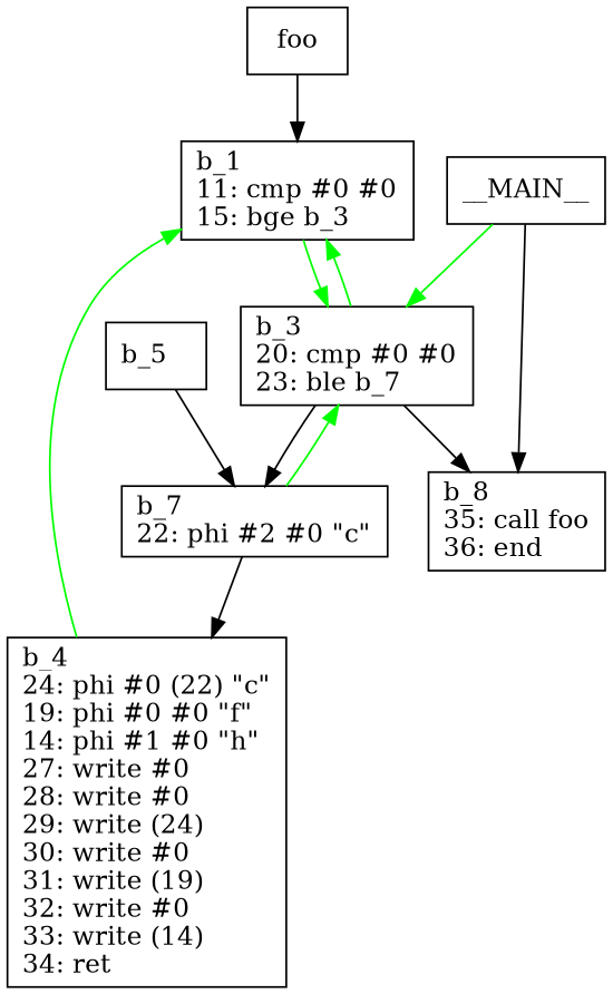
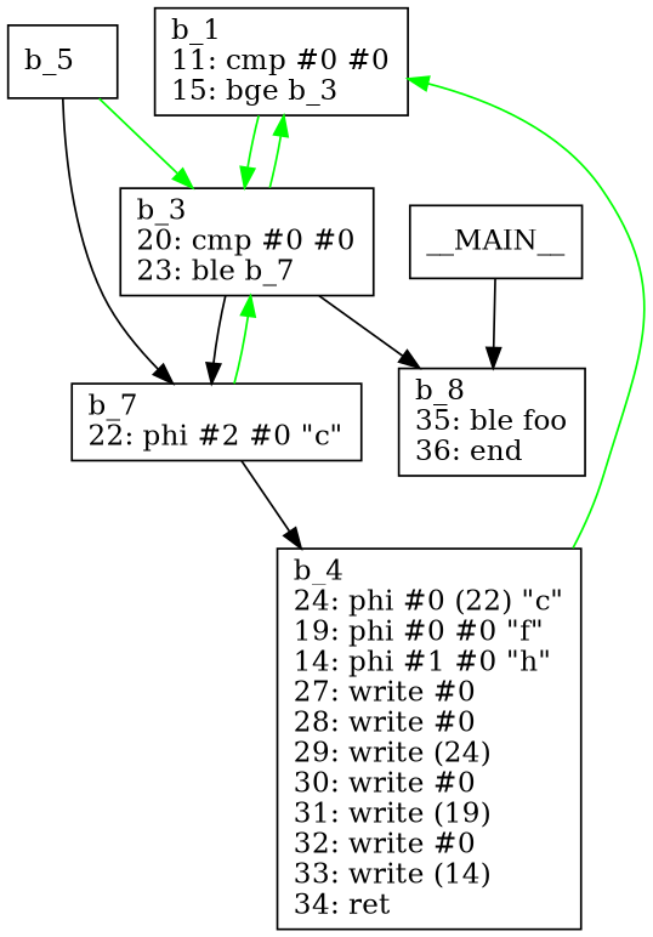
  digraph {
    node [shape=box]
    n1 [label="b_1\l11: cmp #0 #0\l15: bge b_3\l"]
    n2 [label="b_3\l20: cmp #0 #0\l23: ble b_7\l"]
-   foo
    n4 [label="b_7\l22: phi #2 #0 \"c\"\l"]
-   n5 [label="b_8\l35: call foo\l36: end\l"]
+   n5 [label="b_8\l35: ble foo\l36: end\l"]
    n6 [label="b_4\l24: phi #0 (22) \"c\"\l19: phi #0 #0 \"f\"\l14: phi #1 #0 \"h\"\l27: write #0\l28: write #0\l29: write (24)\l30: write #0\l31: write (19)\l32: write #0\l33: write (14)\l34: ret \l"]
    n7 [label="b_5\l"]
    __MAIN__
    n1 -> n2 [color=green]
    n2 -> n1 [color=green]
    n2 -> n4
    n2 -> n5
-   foo -> n1
    n4 -> n2 [color=green]
    n4 -> n6
    n6 -> n1 [color=green]
-   __MAIN__ -> n2 [color=green]
+   n7 -> n2 [color=green]
    n7 -> n4
    __MAIN__ -> n5
  }
